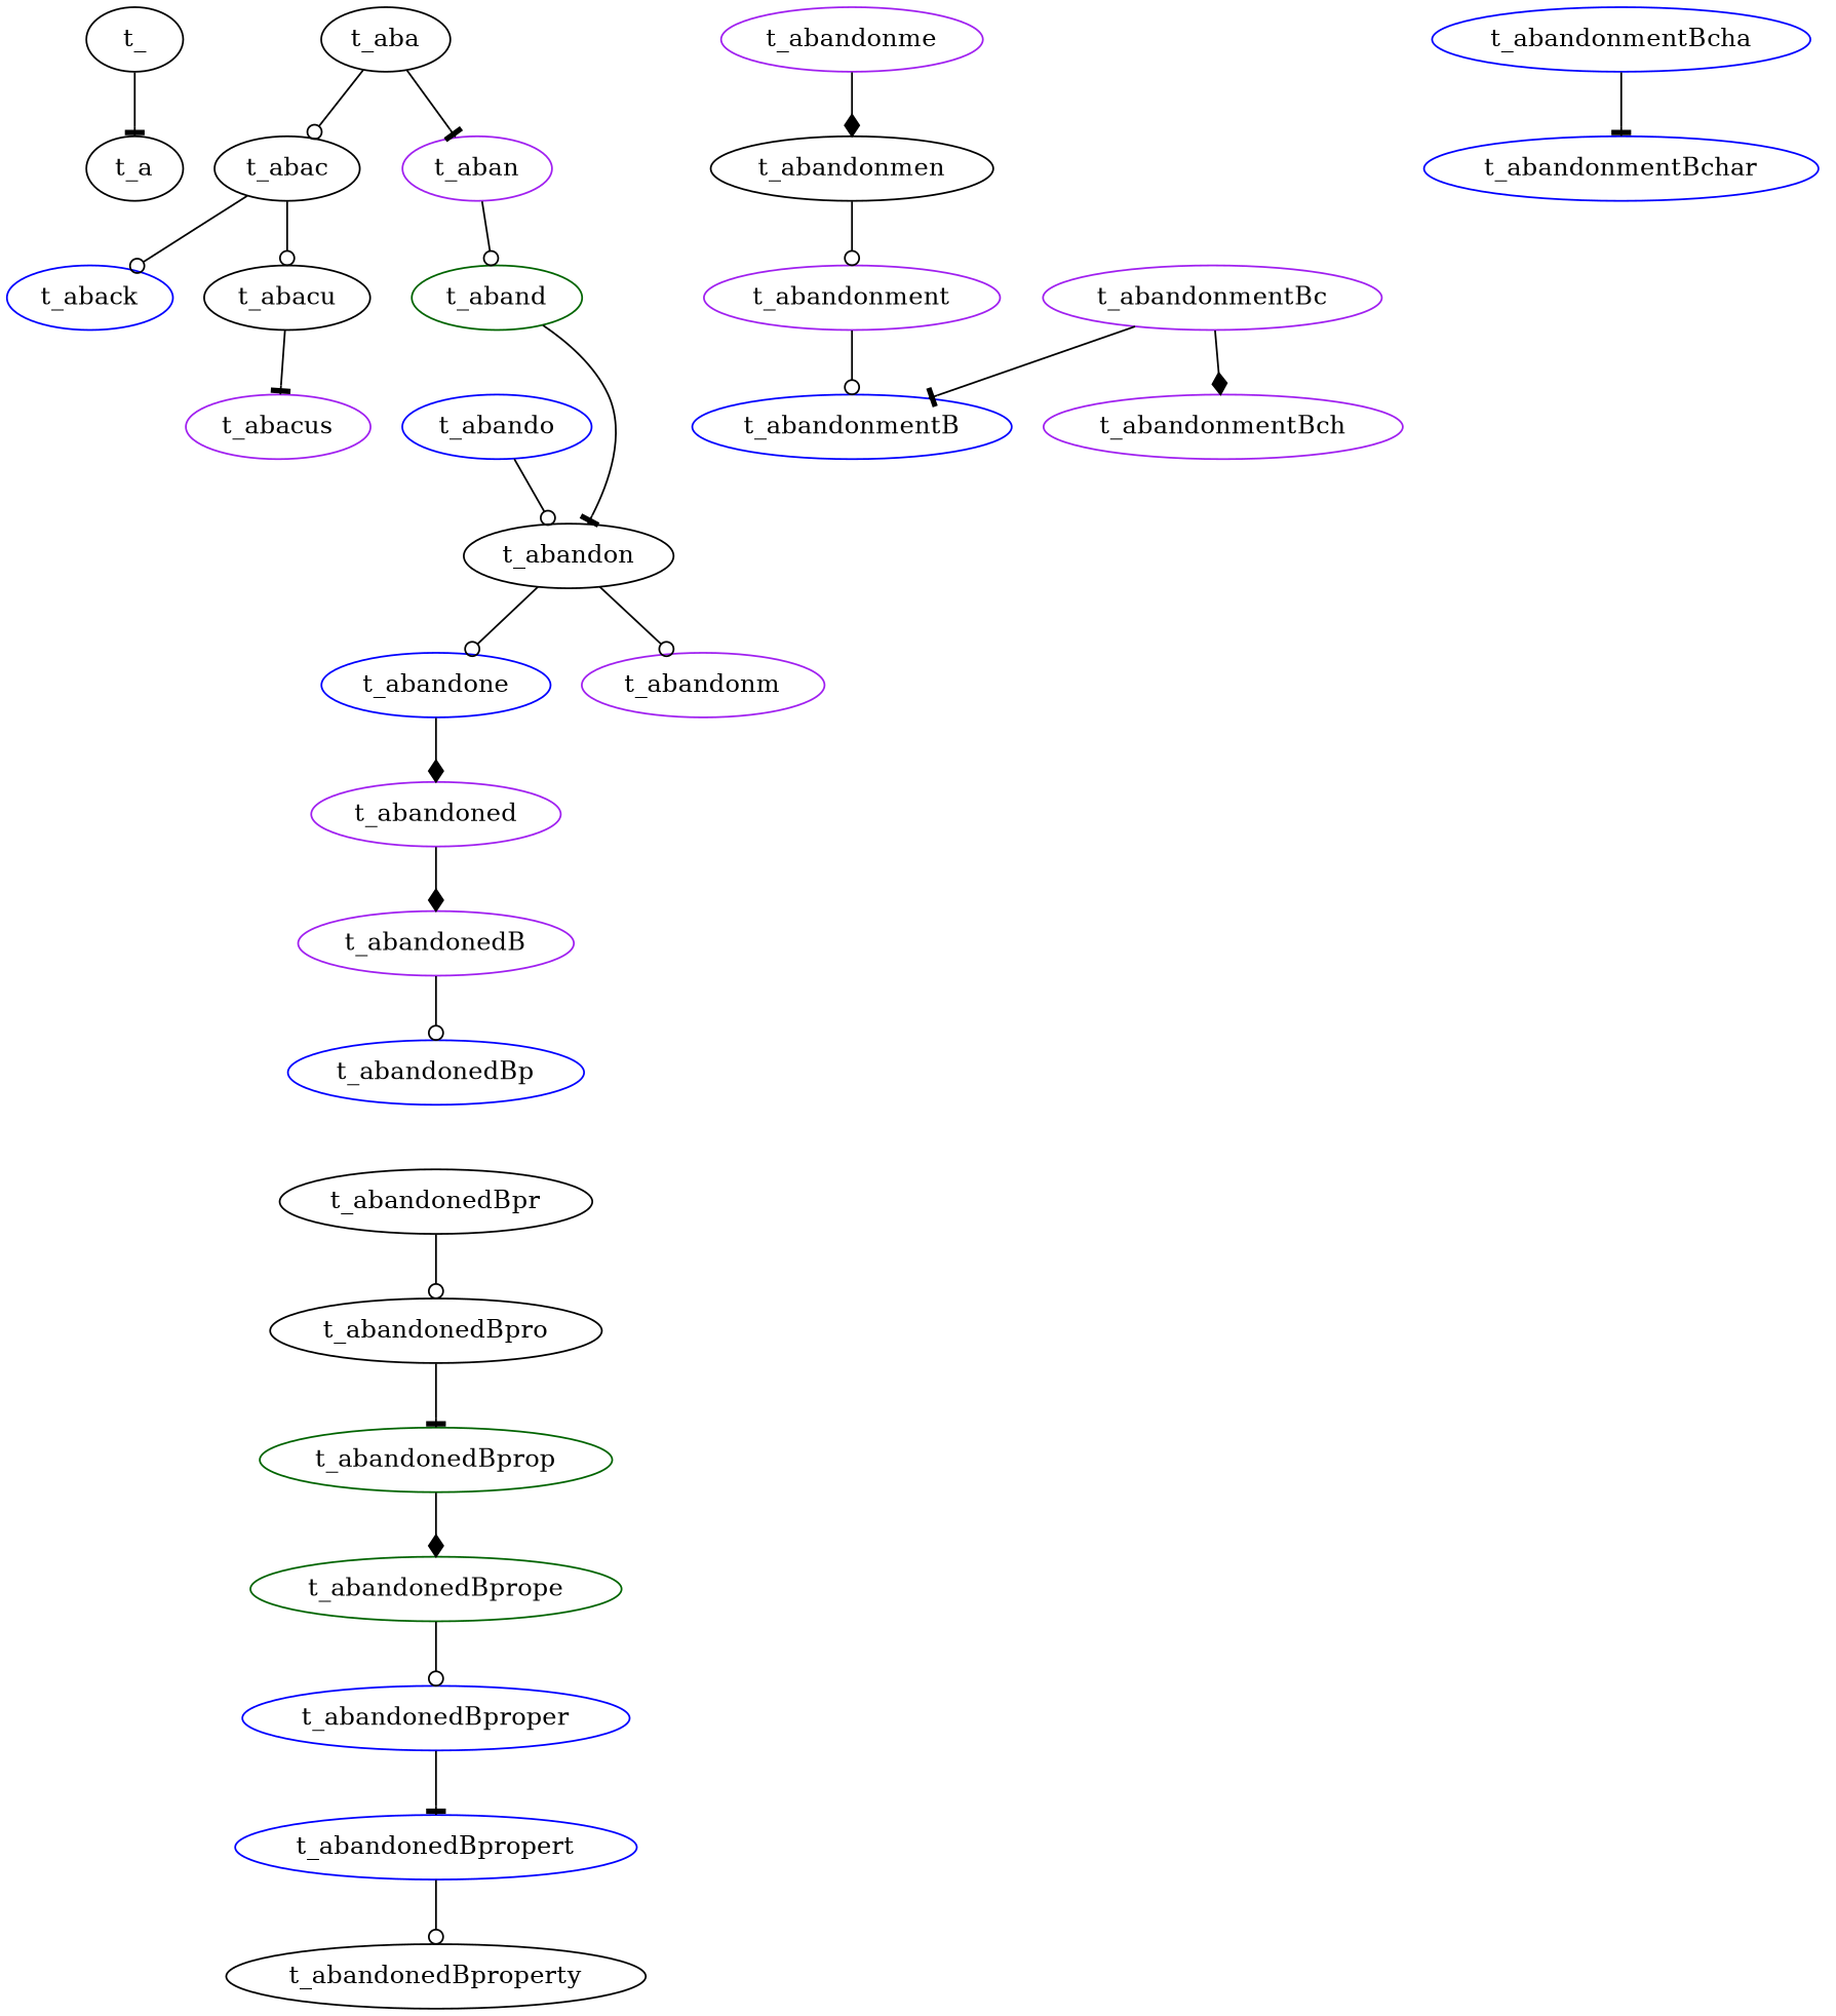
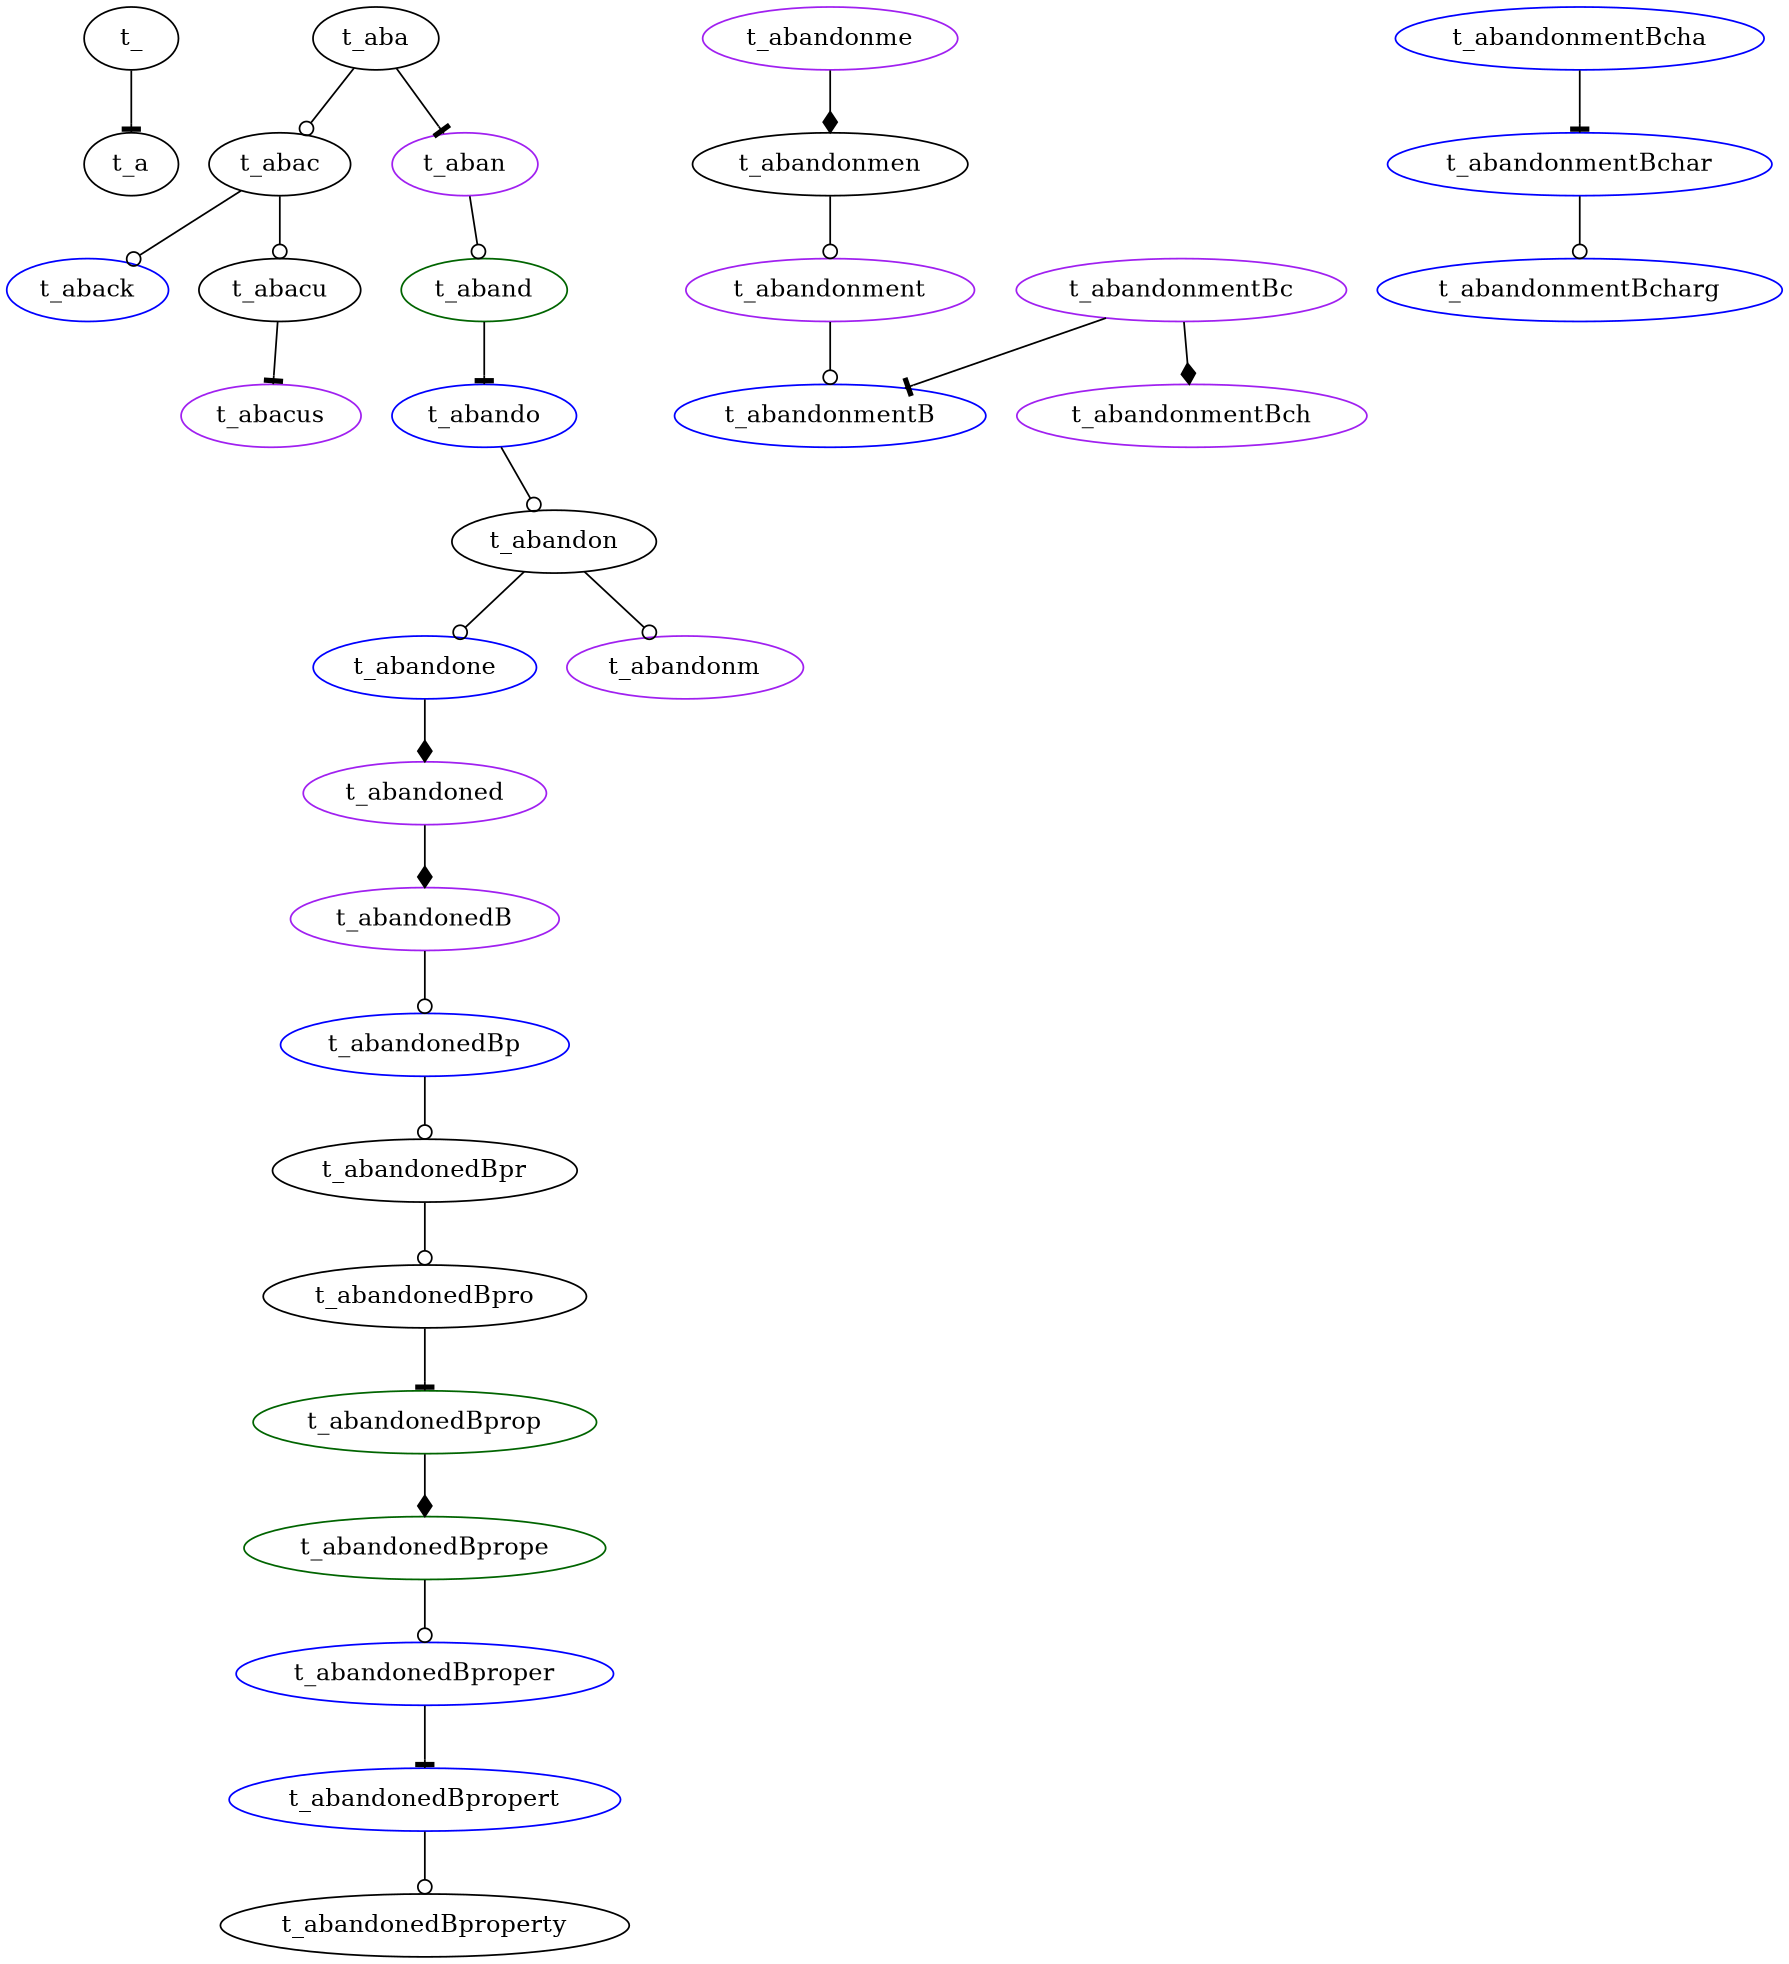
  digraph {
    node [color=black]
    edge [arrowhead=odot]
    t_
    t_a
    t_aba
    t_abac
    t_aban [color=purple]
    t_aback [color=blue]
    t_abacu
    t_aband [color=darkgreen]
    t_abacus [color=purple]
    t_abando [color=blue]
    t_abandon
    t_abandone [color=blue]
    t_abandonm [color=purple]
    t_abandoned [color=purple]
    t_abandonedB [color=purple]
    t_abandonedBp [color=blue]
    t_abandonedBpr
    t_abandonedBpro
    t_abandonedBprop [color=darkgreen]
    t_abandonedBprope [color=darkgreen]
    t_abandonedBproper [color=blue]
    t_abandonedBpropert [color=blue]
    t_abandonedBproperty
    t_abandonme [color=purple]
    t_abandonmen
    t_abandonment [color=purple]
    t_abandonmentB [color=blue]
    t_abandonmentBc [color=purple]
    t_abandonmentBch [color=purple]
    t_abandonmentBcha [color=blue]
    t_abandonmentBchar [color=blue]
+   t_abandonmentBcharg [color=blue]
    t_ -> t_a [arrowhead=tee]
    t_aba -> t_abac
    t_aba -> t_aban [arrowhead=tee]
    t_abac -> t_aback
    t_abac -> t_abacu
    t_aban -> t_aband
    t_abacu -> t_abacus [arrowhead=tee]
-   t_aband -> t_abandon [arrowhead=tee]
+   t_aband -> t_abando [arrowhead=tee]
    t_abando -> t_abandon
    t_abandon -> t_abandone
    t_abandon -> t_abandonm
    t_abandone -> t_abandoned [arrowhead=diamond]
    t_abandoned -> t_abandonedB [arrowhead=diamond]
    t_abandonedB -> t_abandonedBp
+   t_abandonedBp -> t_abandonedBpr
    t_abandonedBpr -> t_abandonedBpro
    t_abandonedBpro -> t_abandonedBprop [arrowhead=tee]
    t_abandonedBprop -> t_abandonedBprope [arrowhead=diamond]
    t_abandonedBprope -> t_abandonedBproper
    t_abandonedBproper -> t_abandonedBpropert [arrowhead=tee]
    t_abandonedBpropert -> t_abandonedBproperty
    t_abandonme -> t_abandonmen [arrowhead=diamond]
    t_abandonmen -> t_abandonment
    t_abandonment -> t_abandonmentB
    t_abandonmentBc -> t_abandonmentB [arrowhead=tee]
    t_abandonmentBc -> t_abandonmentBch [arrowhead=diamond]
    t_abandonmentBcha -> t_abandonmentBchar [arrowhead=tee]
+   t_abandonmentBchar -> t_abandonmentBcharg
  }
